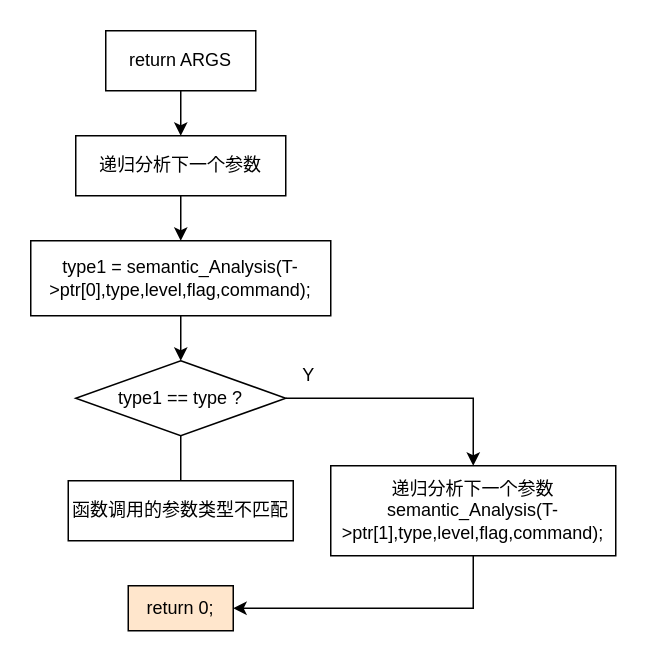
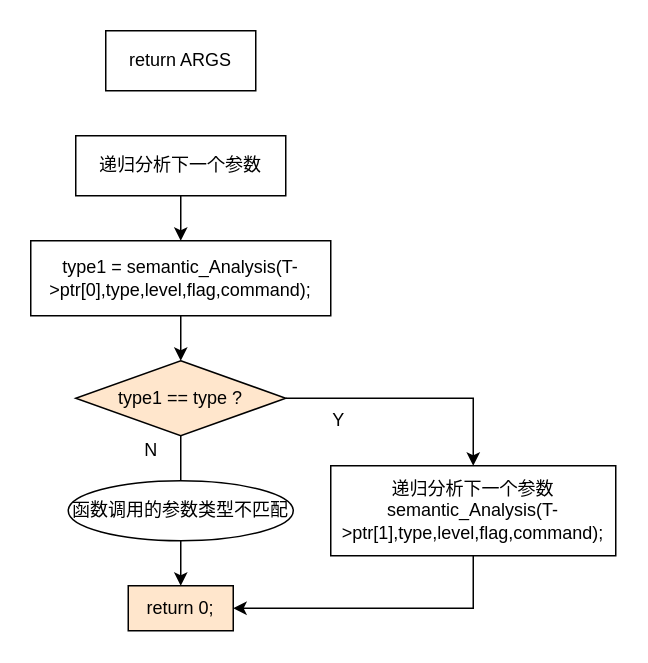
  <mxCell id="0" />
  <mxCell id="1" parent="0" />
- <mxCell id="2" style="edgeStyle=orthogonalEdgeStyle;rounded=0;orthogonalLoop=1;jettySize=auto;html=1;entryX=0.5;entryY=0;entryDx=0;entryDy=0;" edge="1" parent="1" source="3" target="7"><mxGeometry relative="1" as="geometry" /></mxCell>
  <mxCell id="3" value="return ARGS" style="rounded=0;whiteSpace=wrap;html=1;" vertex="1" parent="1"><mxGeometry x="70" y="20" width="100" height="40" as="geometry" /></mxCell>
  <mxCell id="4" style="edgeStyle=orthogonalEdgeStyle;rounded=0;orthogonalLoop=1;jettySize=auto;html=1;entryX=0.5;entryY=0;entryDx=0;entryDy=0;" edge="1" parent="1" source="5" target="10"><mxGeometry relative="1" as="geometry" /></mxCell>
  <mxCell id="5" value="type1 = semantic_Analysis(T-&amp;gt;ptr[0],type,level,flag,command);" style="whiteSpace=wrap;html=1;" vertex="1" parent="1"><mxGeometry x="20" y="160" width="200" height="50" as="geometry" /></mxCell>
  <mxCell id="6" style="edgeStyle=orthogonalEdgeStyle;rounded=0;orthogonalLoop=1;jettySize=auto;html=1;entryX=0.5;entryY=0;entryDx=0;entryDy=0;" edge="1" parent="1" source="7" target="5"><mxGeometry relative="1" as="geometry" /></mxCell>
  <mxCell id="7" value="递归分析下一个参数" style="whiteSpace=wrap;html=1;" vertex="1" parent="1"><mxGeometry x="50" y="90" width="140" height="40" as="geometry" /></mxCell>
  <mxCell id="8" style="edgeStyle=orthogonalEdgeStyle;rounded=0;orthogonalLoop=1;jettySize=auto;html=1;entryX=0.5;entryY=0;entryDx=0;entryDy=0;endArrow=none;" edge="1" parent="1" source="10" target="12"><mxGeometry relative="1" as="geometry" /></mxCell>
  <mxCell id="9" style="edgeStyle=orthogonalEdgeStyle;rounded=0;orthogonalLoop=1;jettySize=auto;html=1;" edge="1" parent="1" source="10" target="15"><mxGeometry relative="1" as="geometry" /></mxCell>
- <mxCell id="10" value="type1 == type ?" style="rhombus;whiteSpace=wrap;html=1;" vertex="1" parent="1"><mxGeometry x="50" y="240" width="140" height="50" as="geometry" /></mxCell>
- <mxCell id="12" value="函数调用的参数类型不匹配" style="whiteSpace=wrap;html=1;" vertex="1" parent="1"><mxGeometry x="45" y="320" width="150" height="40" as="geometry" /></mxCell>
+ <mxCell id="10" value="type1 == type ?" style="rhombus;whiteSpace=wrap;html=1;fillColor=#ffe6cc;" vertex="1" parent="1"><mxGeometry x="50" y="240" width="140" height="50" as="geometry" /></mxCell>
+ <mxCell id="11" style="edgeStyle=orthogonalEdgeStyle;rounded=0;orthogonalLoop=1;jettySize=auto;html=1;" edge="1" parent="1" source="12" target="16"><mxGeometry relative="1" as="geometry" /></mxCell>
+ <mxCell id="12" value="函数调用的参数类型不匹配" style="ellipse;whiteSpace=wrap;html=1;" vertex="1" parent="1"><mxGeometry x="45" y="320" width="150" height="40" as="geometry" /></mxCell>
+ <mxCell id="13" value="N" style="text;html=1;align=center;verticalAlign=middle;resizable=0;points=[];autosize=1;" vertex="1" parent="1"><mxGeometry x="90" y="290" width="20" height="20" as="geometry" /></mxCell>
  <mxCell id="14" style="edgeStyle=orthogonalEdgeStyle;rounded=0;orthogonalLoop=1;jettySize=auto;html=1;" edge="1" parent="1" source="15" target="16"><mxGeometry relative="1" as="geometry"><Array as="points"><mxPoint x="315" y="405" /></Array></mxGeometry></mxCell>
  <mxCell id="15" value="递归分析下一个参数&lt;br&gt;semantic_Analysis(T-&amp;gt;ptr[1],type,level,flag,command);" style="whiteSpace=wrap;html=1;" vertex="1" parent="1"><mxGeometry x="220" y="310" width="190" height="60" as="geometry" /></mxCell>
  <mxCell id="16" value="return 0;" style="whiteSpace=wrap;html=1;fillColor=#ffe6cc;" vertex="1" parent="1"><mxGeometry x="85" y="390" width="70" height="30" as="geometry" /></mxCell>
- <mxCell id="17" value="Y" style="text;html=1;align=center;verticalAlign=middle;resizable=0;points=[];autosize=1;" vertex="1" parent="1"><mxGeometry x="195" y="240" width="20" height="20" as="geometry" /></mxCell>
+ <mxCell id="17" value="Y" style="text;html=1;align=center;verticalAlign=middle;resizable=0;points=[];autosize=1;" vertex="1" parent="1"><mxGeometry x="215" y="270" width="20" height="20" as="geometry" /></mxCell>
